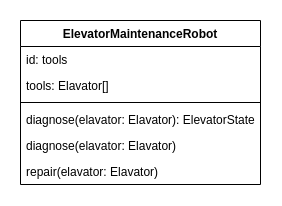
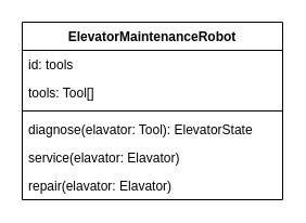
  <mxCell id="0" />
  <mxCell id="1" parent="0" />
  <mxCell id="2" value="ElevatorMaintenanceRobot&#10;" style="swimlane;fontStyle=1;align=center;verticalAlign=top;childLayout=stackLayout;horizontal=1;startSize=26;horizontalStack=0;resizeParent=1;resizeParentMax=0;resizeLast=0;collapsible=1;marginBottom=0;" vertex="1" parent="1"><mxGeometry x="20" y="20" width="240" height="164" as="geometry" /></mxCell>
  <mxCell id="3" value="id: tools" style="text;strokeColor=none;fillColor=none;align=left;verticalAlign=top;spacingLeft=4;spacingRight=4;overflow=hidden;rotatable=0;points=[[0,0.5],[1,0.5]];portConstraint=eastwest;" vertex="1" parent="2"><mxGeometry y="26" width="240" height="26" as="geometry" /></mxCell>
- <mxCell id="4" value="tools: Elavator[]" style="text;strokeColor=none;fillColor=none;align=left;verticalAlign=top;spacingLeft=4;spacingRight=4;overflow=hidden;rotatable=0;points=[[0,0.5],[1,0.5]];portConstraint=eastwest;" vertex="1" parent="2"><mxGeometry y="52" width="240" height="26" as="geometry" /></mxCell>
+ <mxCell id="4" value="tools: Tool[]" style="text;strokeColor=none;fillColor=none;align=left;verticalAlign=top;spacingLeft=4;spacingRight=4;overflow=hidden;rotatable=0;points=[[0,0.5],[1,0.5]];portConstraint=eastwest;" vertex="1" parent="2"><mxGeometry y="52" width="240" height="26" as="geometry" /></mxCell>
  <mxCell id="5" value="" style="line;strokeWidth=1;fillColor=none;align=left;verticalAlign=middle;spacingTop=-1;spacingLeft=3;spacingRight=3;rotatable=0;labelPosition=right;points=[];portConstraint=eastwest;" vertex="1" parent="2"><mxGeometry y="78" width="240" height="8" as="geometry" /></mxCell>
- <mxCell id="6" value="diagnose(elavator: Elavator): ElevatorState" style="text;strokeColor=none;fillColor=none;align=left;verticalAlign=top;spacingLeft=4;spacingRight=4;overflow=hidden;rotatable=0;points=[[0,0.5],[1,0.5]];portConstraint=eastwest;" vertex="1" parent="2"><mxGeometry y="86" width="240" height="26" as="geometry" /></mxCell>
- <mxCell id="7" value="diagnose(elavator: Elavator)" style="text;strokeColor=none;fillColor=none;align=left;verticalAlign=top;spacingLeft=4;spacingRight=4;overflow=hidden;rotatable=0;points=[[0,0.5],[1,0.5]];portConstraint=eastwest;" vertex="1" parent="2"><mxGeometry y="112" width="240" height="26" as="geometry" /></mxCell>
+ <mxCell id="6" value="diagnose(elavator: Tool): ElevatorState" style="text;strokeColor=none;fillColor=none;align=left;verticalAlign=top;spacingLeft=4;spacingRight=4;overflow=hidden;rotatable=0;points=[[0,0.5],[1,0.5]];portConstraint=eastwest;" vertex="1" parent="2"><mxGeometry y="86" width="240" height="26" as="geometry" /></mxCell>
+ <mxCell id="7" value="service(elavator: Elavator)" style="text;strokeColor=none;fillColor=none;align=left;verticalAlign=top;spacingLeft=4;spacingRight=4;overflow=hidden;rotatable=0;points=[[0,0.5],[1,0.5]];portConstraint=eastwest;" vertex="1" parent="2"><mxGeometry y="112" width="240" height="26" as="geometry" /></mxCell>
  <mxCell id="8" value="repair(elavator: Elavator)" style="text;strokeColor=none;fillColor=none;align=left;verticalAlign=top;spacingLeft=4;spacingRight=4;overflow=hidden;rotatable=0;points=[[0,0.5],[1,0.5]];portConstraint=eastwest;" vertex="1" parent="2"><mxGeometry y="138" width="240" height="26" as="geometry" /></mxCell>
